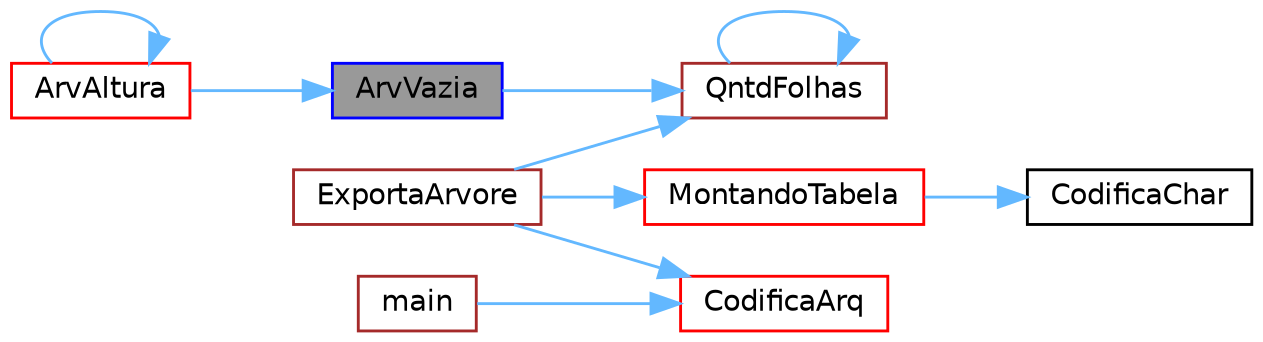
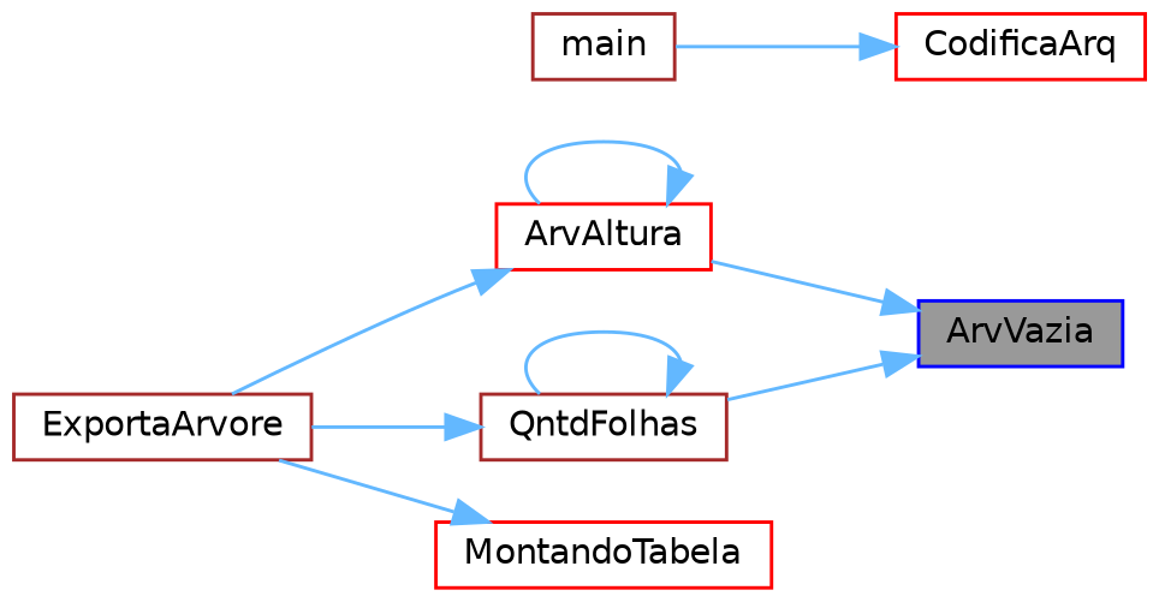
  digraph {
    rankdir=RL
    node [color=red fillcolor=white fontname=Helvetica fontsize=10 shape=box style=filled]
    edge [color=steelblue1 dir=back fontname=Helvetica fontsize=10 labelfontname=Helvetica labelfontsize=10 style=solid]
    n1 [color=blue fillcolor=grey60 fontcolor=black height=0.2 label=ArvVazia width=0.4]
    n2 [height=0.2 label=ArvAltura width=0.4]
    n3 [color=brown height=0.2 label=QntdFolhas width=0.4]
    n4 [color=brown height=0.2 label=ExportaArvore width=0.4]
-   n5 [color=black height=0.2 label=CodificaChar width=0.4]
    n6 [height=0.2 label=MontandoTabela width=0.4]
    n7 [height=0.2 label=CodificaArq width=0.4]
    n8 [color=brown height=0.2 label=main width=0.4]
    n1 -> n2
-   n3 -> n1
+   n1 -> n3
    n2 -> n2
-   n7 -> n4
+   n2 -> n4
    n3 -> n3
    n3 -> n4
-   n5 -> n6
    n6 -> n4
    n7 -> n8
  }
